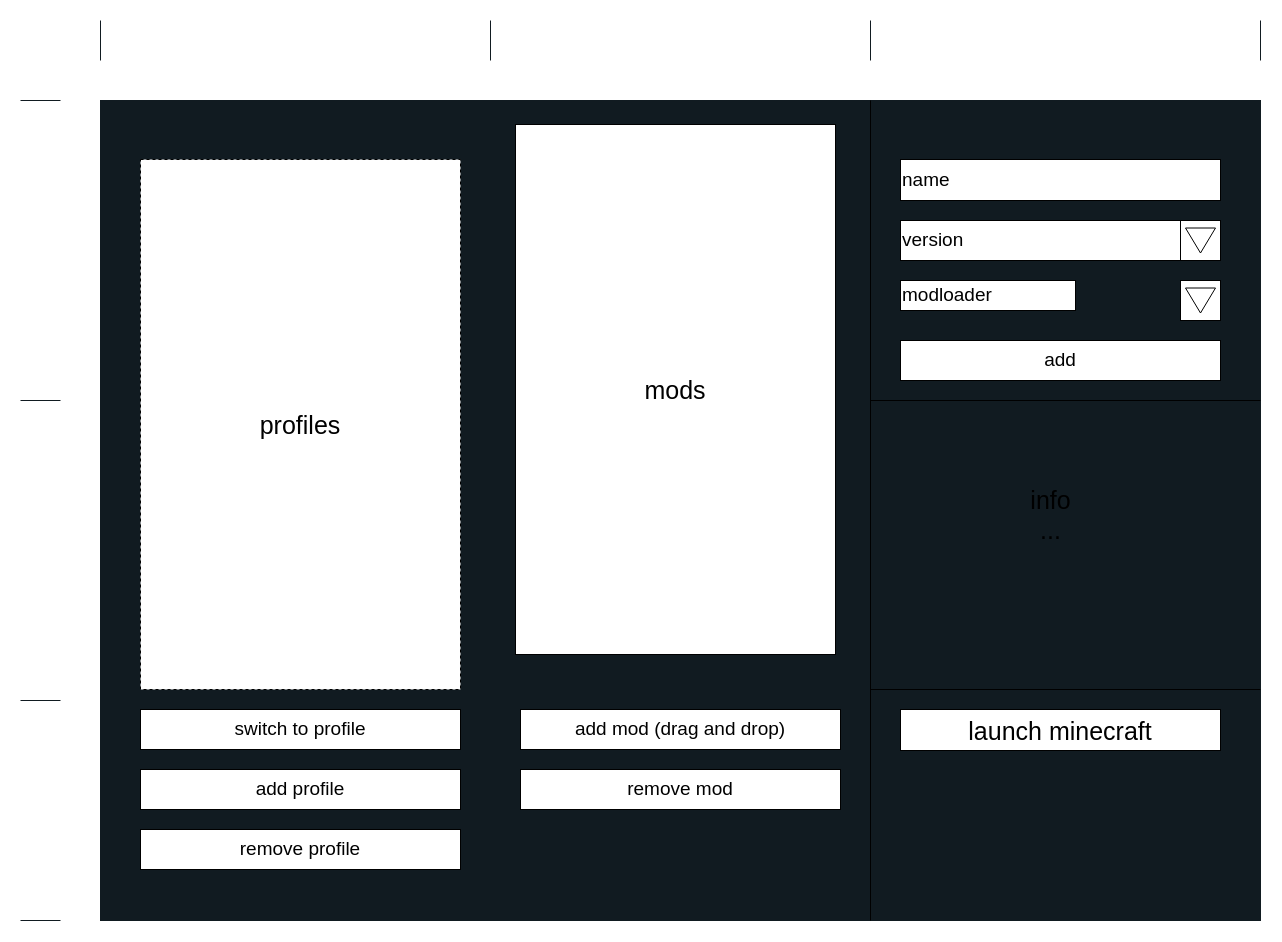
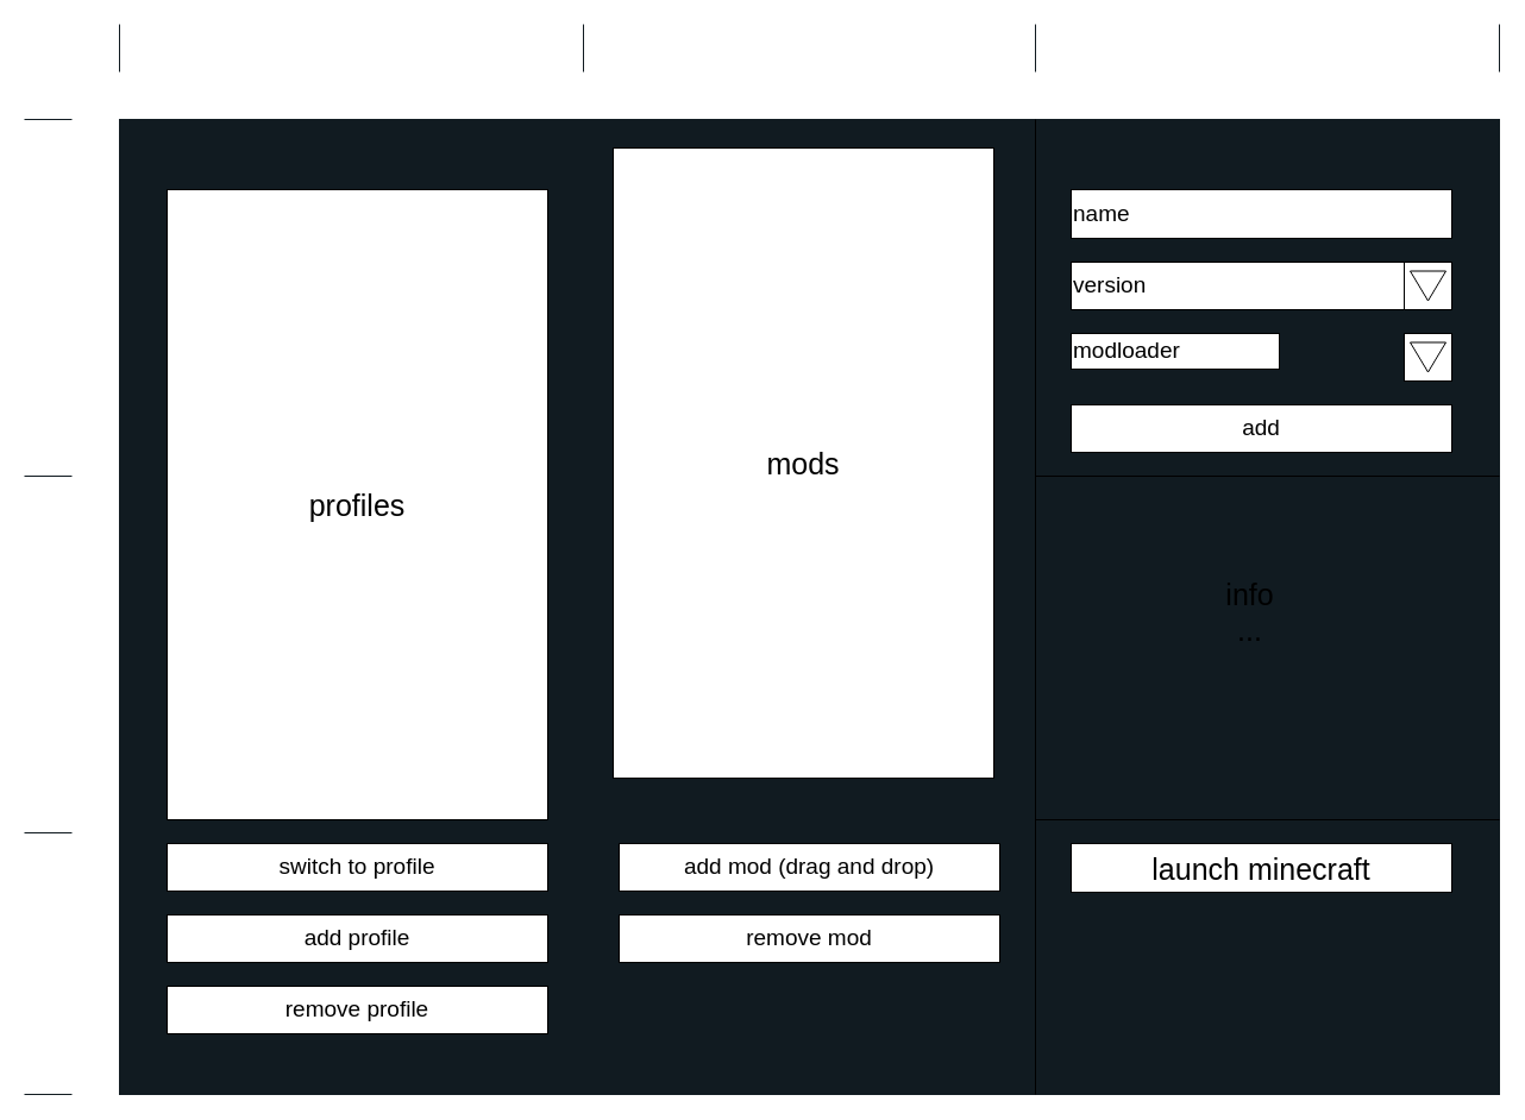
  <mxCell id="0" />
  <mxCell id="1" parent="0" />
  <mxCell id="2" value="" style="rounded=0;whiteSpace=wrap;html=1;fontSize=25;strokeColor=#111b21;fillColor=#111B21;" vertex="1" parent="1"><mxGeometry width="1160" height="820" as="geometry" x="100" y="100" /></mxCell>
  <mxCell id="3" value="&lt;font style=&quot;font-size: 19px;&quot;&gt;switch to profile&lt;/font&gt;" style="rounded=0;whiteSpace=wrap;html=1;fontSize=19;" vertex="1" parent="1"><mxGeometry x="140" y="709" width="320" height="40" as="geometry" /></mxCell>
  <mxCell id="4" value="remove profile" style="rounded=0;whiteSpace=wrap;html=1;fontSize=19;" vertex="1" parent="1"><mxGeometry x="140" y="829" width="320" height="40" as="geometry" /></mxCell>
  <mxCell id="5" value="add profile" style="rounded=0;whiteSpace=wrap;html=1;fontSize=19;" vertex="1" parent="1"><mxGeometry x="140" y="769" width="320" height="40" as="geometry" /></mxCell>
  <mxCell id="6" value="mods" style="rounded=0;whiteSpace=wrap;html=1;fontSize=25;" vertex="1" parent="1"><mxGeometry x="515" y="124" width="320" height="530" as="geometry" /></mxCell>
  <mxCell id="7" value="add mod (drag and drop)" style="rounded=0;whiteSpace=wrap;html=1;fontSize=19;" vertex="1" parent="1"><mxGeometry x="520" y="709" width="320" height="40" as="geometry" /></mxCell>
  <mxCell id="8" value="remove mod" style="rounded=0;whiteSpace=wrap;html=1;fontSize=19;" vertex="1" parent="1"><mxGeometry x="520" y="769" width="320" height="40" as="geometry" /></mxCell>
  <mxCell id="9" value="name" style="rounded=0;whiteSpace=wrap;html=1;fontSize=19;align=left;" vertex="1" parent="1"><mxGeometry x="900" y="159" width="320" height="41" as="geometry" /></mxCell>
  <mxCell id="10" value="version" style="rounded=0;whiteSpace=wrap;html=1;fontSize=19;align=left;" vertex="1" parent="1"><mxGeometry x="900" y="220" width="280" height="40" as="geometry" /></mxCell>
  <mxCell id="11" value="" style="rounded=0;whiteSpace=wrap;html=1;fontSize=13;" vertex="1" parent="1"><mxGeometry x="1180" y="220" width="40" height="40" as="geometry" /></mxCell>
  <mxCell id="12" value="" style="triangle;whiteSpace=wrap;html=1;fontSize=19;rotation=90;" vertex="1" parent="1"><mxGeometry x="1187.5" y="225" width="25" height="30" as="geometry" /></mxCell>
  <mxCell id="13" value="modloader" style="rounded=0;whiteSpace=wrap;html=1;fontSize=19;align=left;" vertex="1" parent="1"><mxGeometry x="900" y="280" width="175" height="30" as="geometry" /></mxCell>
  <mxCell id="14" value="" style="rounded=0;whiteSpace=wrap;html=1;fontSize=13;" vertex="1" parent="1"><mxGeometry x="1180" y="280" width="40" height="40" as="geometry" /></mxCell>
  <mxCell id="15" value="" style="triangle;whiteSpace=wrap;html=1;fontSize=19;rotation=90;" vertex="1" parent="1"><mxGeometry x="1187.5" y="285" width="25" height="30" as="geometry" /></mxCell>
  <mxCell id="16" value="add" style="rounded=0;whiteSpace=wrap;html=1;fontSize=19;" vertex="1" parent="1"><mxGeometry x="900" y="340" width="320" height="40" as="geometry" /></mxCell>
- <mxCell id="17" value="profiles" style="rounded=0;whiteSpace=wrap;html=1;fontSize=25;dashed=1;" vertex="1" parent="1"><mxGeometry x="140" y="159" width="320" height="530" as="geometry" /></mxCell>
+ <mxCell id="17" value="profiles" style="rounded=0;whiteSpace=wrap;html=1;fontSize=25;" vertex="1" parent="1"><mxGeometry x="140" y="159" width="320" height="530" as="geometry" /></mxCell>
  <mxCell id="18" value="" style="endArrow=none;html=1;rounded=0;fontSize=25;" edge="1" parent="1"><mxGeometry width="50" height="50" relative="1" as="geometry"><mxPoint x="870" y="920" as="sourcePoint" /><mxPoint x="870" as="targetPoint" y="100" /></mxGeometry></mxCell>
  <mxCell id="19" value="" style="endArrow=none;html=1;rounded=0;fontSize=25;" edge="1" parent="1"><mxGeometry width="50" height="50" relative="1" as="geometry"><mxPoint x="870" y="400" as="sourcePoint" /><mxPoint x="1260" y="400" as="targetPoint" /></mxGeometry></mxCell>
  <mxCell id="20" value="info&lt;br&gt;..." style="text;html=1;align=center;verticalAlign=middle;resizable=0;points=[];autosize=1;strokeColor=none;fillColor=none;fontSize=25;" vertex="1" parent="1"><mxGeometry x="1020" y="479" width="60" height="70" as="geometry" /></mxCell>
  <mxCell id="21" value="launch minecraft" style="rounded=0;whiteSpace=wrap;html=1;fontSize=25;" vertex="1" parent="1"><mxGeometry x="900" y="709" width="320" height="41" as="geometry" /></mxCell>
  <mxCell id="22" value="" style="endArrow=none;html=1;rounded=0;fontSize=25;" edge="1" parent="1"><mxGeometry width="50" height="50" relative="1" as="geometry"><mxPoint x="870" y="689" as="sourcePoint" /><mxPoint x="1260" y="689" as="targetPoint" /></mxGeometry></mxCell>
  <mxCell id="23" value="" style="endArrow=none;html=1;rounded=0;fontSize=25;strokeColor=#111b21;" edge="1" parent="1"><mxGeometry width="50" height="50" relative="1" as="geometry"><mxPoint x="20" as="sourcePoint" y="100" /><mxPoint x="60" as="targetPoint" y="100" /></mxGeometry></mxCell>
  <mxCell id="24" value="" style="endArrow=none;html=1;rounded=0;fontSize=25;strokeColor=#111b21;" edge="1" parent="1"><mxGeometry width="50" height="50" relative="1" as="geometry"><mxPoint x="20" y="700" as="sourcePoint" /><mxPoint x="60" y="700" as="targetPoint" /></mxGeometry></mxCell>
  <mxCell id="25" value="" style="endArrow=none;html=1;rounded=0;fontSize=25;strokeColor=#111b21;" edge="1" parent="1"><mxGeometry width="50" height="50" relative="1" as="geometry"><mxPoint x="20" y="400" as="sourcePoint" /><mxPoint x="60" y="400" as="targetPoint" /></mxGeometry></mxCell>
  <mxCell id="26" value="" style="endArrow=none;html=1;rounded=0;fontSize=25;strokeColor=#111b21;" edge="1" parent="1"><mxGeometry width="50" height="50" relative="1" as="geometry"><mxPoint y="60" as="sourcePoint" x="100" /><mxPoint y="20" as="targetPoint" x="100" /></mxGeometry></mxCell>
  <mxCell id="27" value="" style="endArrow=none;html=1;rounded=0;fontSize=25;strokeColor=#111b21;" edge="1" parent="1"><mxGeometry width="50" height="50" relative="1" as="geometry"><mxPoint x="490" y="60" as="sourcePoint" /><mxPoint x="490" y="20" as="targetPoint" /></mxGeometry></mxCell>
  <mxCell id="28" value="" style="endArrow=none;html=1;rounded=0;fontSize=25;strokeColor=#111b21;" edge="1" parent="1"><mxGeometry width="50" height="50" relative="1" as="geometry"><mxPoint x="870" y="60" as="sourcePoint" /><mxPoint x="870" y="20" as="targetPoint" /></mxGeometry></mxCell>
  <mxCell id="29" value="" style="endArrow=none;html=1;rounded=0;fontSize=25;strokeColor=#111b21;" edge="1" parent="1"><mxGeometry width="50" height="50" relative="1" as="geometry"><mxPoint x="1260" y="60" as="sourcePoint" /><mxPoint x="1260" y="20" as="targetPoint" /></mxGeometry></mxCell>
  <mxCell id="30" value="" style="endArrow=none;html=1;rounded=0;fontSize=25;strokeColor=#111b21;" edge="1" parent="1"><mxGeometry width="50" height="50" relative="1" as="geometry"><mxPoint x="20" y="920" as="sourcePoint" /><mxPoint x="60" y="920" as="targetPoint" /></mxGeometry></mxCell>
